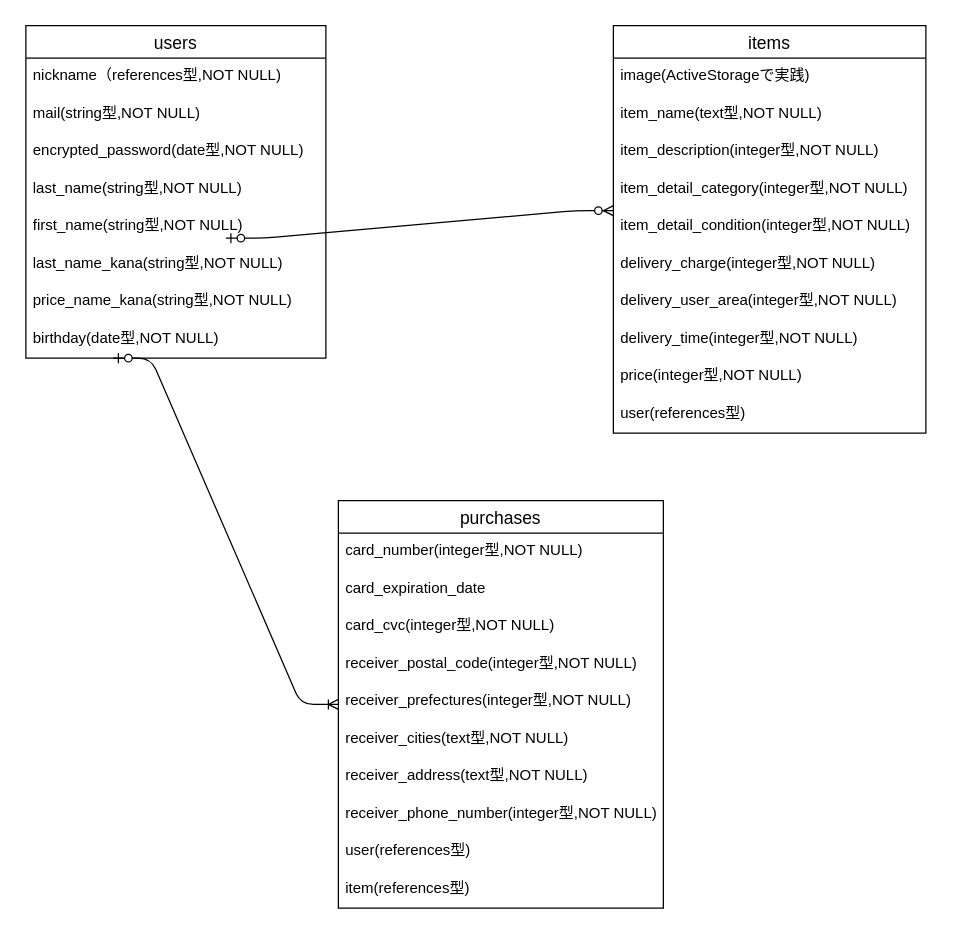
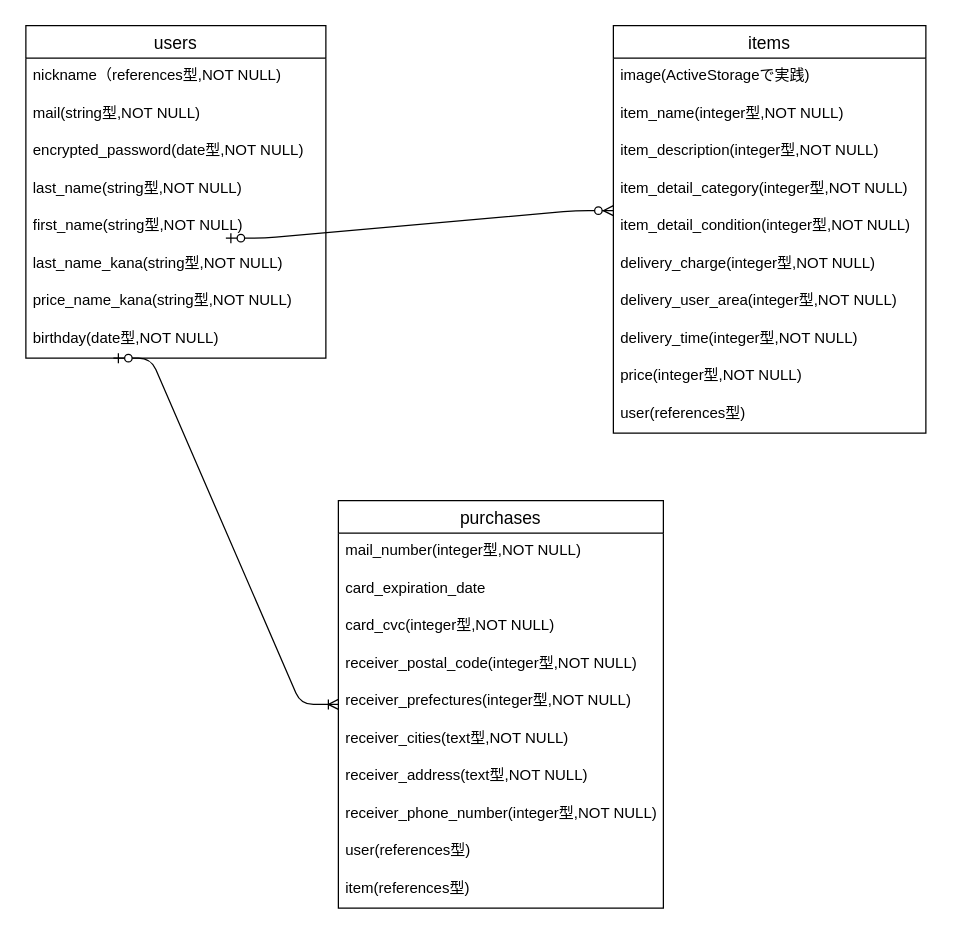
  <mxCell id="0" />
  <mxCell id="1" parent="0" />
  <mxCell id="2" value="users" style="swimlane;fontStyle=0;childLayout=stackLayout;horizontal=1;startSize=26;horizontalStack=0;resizeParent=1;resizeParentMax=0;resizeLast=0;collapsible=1;marginBottom=0;align=center;fontSize=14;" vertex="1" parent="1"><mxGeometry x="20" y="20" width="240" height="266" as="geometry"><mxRectangle x="80" y="290" width="70" height="26" as="alternateBounds" /></mxGeometry></mxCell>
  <mxCell id="3" value="nickname（references型,NOT NULL)" style="text;strokeColor=none;fillColor=none;spacingLeft=4;spacingRight=4;overflow=hidden;rotatable=0;points=[[0,0.5],[1,0.5]];portConstraint=eastwest;fontSize=12;" vertex="1" parent="2"><mxGeometry y="26" width="240" height="30" as="geometry" /></mxCell>
  <mxCell id="4" value="mail(string型,NOT NULL)" style="text;strokeColor=none;fillColor=none;spacingLeft=4;spacingRight=4;overflow=hidden;rotatable=0;points=[[0,0.5],[1,0.5]];portConstraint=eastwest;fontSize=12;" vertex="1" parent="2"><mxGeometry y="56" width="240" height="30" as="geometry" /></mxCell>
  <mxCell id="5" value="encrypted_password(date型,NOT NULL)" style="text;strokeColor=none;fillColor=none;spacingLeft=4;spacingRight=4;overflow=hidden;rotatable=0;points=[[0,0.5],[1,0.5]];portConstraint=eastwest;fontSize=12;" vertex="1" parent="2"><mxGeometry y="86" width="240" height="30" as="geometry" /></mxCell>
  <mxCell id="6" value="last_name(string型,NOT NULL)" style="text;strokeColor=none;fillColor=none;spacingLeft=4;spacingRight=4;overflow=hidden;rotatable=0;points=[[0,0.5],[1,0.5]];portConstraint=eastwest;fontSize=12;" vertex="1" parent="2"><mxGeometry y="116" width="240" height="30" as="geometry" /></mxCell>
  <mxCell id="7" value="first_name(string型,NOT NULL)" style="text;strokeColor=none;fillColor=none;spacingLeft=4;spacingRight=4;overflow=hidden;rotatable=0;points=[[0,0.5],[1,0.5]];portConstraint=eastwest;fontSize=12;" vertex="1" parent="2"><mxGeometry y="146" width="240" height="30" as="geometry" /></mxCell>
  <mxCell id="8" value="last_name_kana(string型,NOT NULL)" style="text;strokeColor=none;fillColor=none;spacingLeft=4;spacingRight=4;overflow=hidden;rotatable=0;points=[[0,0.5],[1,0.5]];portConstraint=eastwest;fontSize=12;" vertex="1" parent="2"><mxGeometry y="176" width="240" height="30" as="geometry" /></mxCell>
  <mxCell id="9" value="price_name_kana(string型,NOT NULL)" style="text;strokeColor=none;fillColor=none;spacingLeft=4;spacingRight=4;overflow=hidden;rotatable=0;points=[[0,0.5],[1,0.5]];portConstraint=eastwest;fontSize=12;" vertex="1" parent="2"><mxGeometry y="206" width="240" height="30" as="geometry" /></mxCell>
  <mxCell id="10" value="birthday(date型,NOT NULL)" style="text;strokeColor=none;fillColor=none;spacingLeft=4;spacingRight=4;overflow=hidden;rotatable=0;points=[[0,0.5],[1,0.5]];portConstraint=eastwest;fontSize=12;" vertex="1" parent="2"><mxGeometry y="236" width="240" height="30" as="geometry" /></mxCell>
  <mxCell id="11" value="items" style="swimlane;fontStyle=0;childLayout=stackLayout;horizontal=1;startSize=26;horizontalStack=0;resizeParent=1;resizeParentMax=0;resizeLast=0;collapsible=1;marginBottom=0;align=center;fontSize=14;" vertex="1" parent="1"><mxGeometry x="490" y="20" width="250" height="326" as="geometry"><mxRectangle x="80" y="290" width="70" height="26" as="alternateBounds" /></mxGeometry></mxCell>
  <mxCell id="12" value="image(ActiveStorageで実践)&#10;" style="text;strokeColor=none;fillColor=none;spacingLeft=4;spacingRight=4;overflow=hidden;rotatable=0;points=[[0,0.5],[1,0.5]];portConstraint=eastwest;fontSize=12;" vertex="1" parent="11"><mxGeometry y="26" width="250" height="30" as="geometry" /></mxCell>
- <mxCell id="13" value="item_name(text型,NOT NULL)" style="text;strokeColor=none;fillColor=none;spacingLeft=4;spacingRight=4;overflow=hidden;rotatable=0;points=[[0,0.5],[1,0.5]];portConstraint=eastwest;fontSize=12;" vertex="1" parent="11"><mxGeometry y="56" width="250" height="30" as="geometry" /></mxCell>
+ <mxCell id="13" value="item_name(integer型,NOT NULL)" style="text;strokeColor=none;fillColor=none;spacingLeft=4;spacingRight=4;overflow=hidden;rotatable=0;points=[[0,0.5],[1,0.5]];portConstraint=eastwest;fontSize=12;" vertex="1" parent="11"><mxGeometry y="56" width="250" height="30" as="geometry" /></mxCell>
  <mxCell id="14" value="item_description(integer型,NOT NULL)" style="text;strokeColor=none;fillColor=none;spacingLeft=4;spacingRight=4;overflow=hidden;rotatable=0;points=[[0,0.5],[1,0.5]];portConstraint=eastwest;fontSize=12;" vertex="1" parent="11"><mxGeometry y="86" width="250" height="30" as="geometry" /></mxCell>
  <mxCell id="15" value="item_detail_category(integer型,NOT NULL)" style="text;strokeColor=none;fillColor=none;spacingLeft=4;spacingRight=4;overflow=hidden;rotatable=0;points=[[0,0.5],[1,0.5]];portConstraint=eastwest;fontSize=12;" vertex="1" parent="11"><mxGeometry y="116" width="250" height="30" as="geometry" /></mxCell>
  <mxCell id="16" value="item_detail_condition(integer型,NOT NULL)" style="text;strokeColor=none;fillColor=none;spacingLeft=4;spacingRight=4;overflow=hidden;rotatable=0;points=[[0,0.5],[1,0.5]];portConstraint=eastwest;fontSize=12;" vertex="1" parent="11"><mxGeometry y="146" width="250" height="30" as="geometry" /></mxCell>
  <mxCell id="17" value="delivery_charge(integer型,NOT NULL)" style="text;strokeColor=none;fillColor=none;spacingLeft=4;spacingRight=4;overflow=hidden;rotatable=0;points=[[0,0.5],[1,0.5]];portConstraint=eastwest;fontSize=12;" vertex="1" parent="11"><mxGeometry y="176" width="250" height="30" as="geometry" /></mxCell>
  <mxCell id="18" value="delivery_user_area(integer型,NOT NULL)" style="text;strokeColor=none;fillColor=none;spacingLeft=4;spacingRight=4;overflow=hidden;rotatable=0;points=[[0,0.5],[1,0.5]];portConstraint=eastwest;fontSize=12;" vertex="1" parent="11"><mxGeometry y="206" width="250" height="30" as="geometry" /></mxCell>
  <mxCell id="19" value="delivery_time(integer型,NOT NULL)" style="text;strokeColor=none;fillColor=none;spacingLeft=4;spacingRight=4;overflow=hidden;rotatable=0;points=[[0,0.5],[1,0.5]];portConstraint=eastwest;fontSize=12;" vertex="1" parent="11"><mxGeometry y="236" width="250" height="30" as="geometry" /></mxCell>
  <mxCell id="20" value="price(integer型,NOT NULL)" style="text;strokeColor=none;fillColor=none;spacingLeft=4;spacingRight=4;overflow=hidden;rotatable=0;points=[[0,0.5],[1,0.5]];portConstraint=eastwest;fontSize=12;" vertex="1" parent="11"><mxGeometry y="266" width="250" height="30" as="geometry" /></mxCell>
  <mxCell id="21" value="user(references型)" style="text;strokeColor=none;fillColor=none;spacingLeft=4;spacingRight=4;overflow=hidden;rotatable=0;points=[[0,0.5],[1,0.5]];portConstraint=eastwest;fontSize=12;" vertex="1" parent="11"><mxGeometry y="296" width="250" height="30" as="geometry" /></mxCell>
  <mxCell id="22" value="purchases" style="swimlane;fontStyle=0;childLayout=stackLayout;horizontal=1;startSize=26;horizontalStack=0;resizeParent=1;resizeParentMax=0;resizeLast=0;collapsible=1;marginBottom=0;align=center;fontSize=14;" vertex="1" parent="1"><mxGeometry x="270" y="400" width="260" height="326" as="geometry" /></mxCell>
- <mxCell id="23" value="card_number(integer型,NOT NULL)" style="text;strokeColor=none;fillColor=none;spacingLeft=4;spacingRight=4;overflow=hidden;rotatable=0;points=[[0,0.5],[1,0.5]];portConstraint=eastwest;fontSize=12;" vertex="1" parent="22"><mxGeometry y="26" width="260" height="30" as="geometry" /></mxCell>
+ <mxCell id="23" value="mail_number(integer型,NOT NULL)" style="text;strokeColor=none;fillColor=none;spacingLeft=4;spacingRight=4;overflow=hidden;rotatable=0;points=[[0,0.5],[1,0.5]];portConstraint=eastwest;fontSize=12;" vertex="1" parent="22"><mxGeometry y="26" width="260" height="30" as="geometry" /></mxCell>
  <mxCell id="24" value="card_expiration_date" style="text;strokeColor=none;fillColor=none;spacingLeft=4;spacingRight=4;overflow=hidden;rotatable=0;points=[[0,0.5],[1,0.5]];portConstraint=eastwest;fontSize=12;" vertex="1" parent="22"><mxGeometry y="56" width="260" height="30" as="geometry" /></mxCell>
  <mxCell id="25" value="card_cvc(integer型,NOT NULL)" style="text;strokeColor=none;fillColor=none;spacingLeft=4;spacingRight=4;overflow=hidden;rotatable=0;points=[[0,0.5],[1,0.5]];portConstraint=eastwest;fontSize=12;" vertex="1" parent="22"><mxGeometry y="86" width="260" height="30" as="geometry" /></mxCell>
  <mxCell id="26" value="receiver_postal_code(integer型,NOT NULL)" style="text;strokeColor=none;fillColor=none;spacingLeft=4;spacingRight=4;overflow=hidden;rotatable=0;points=[[0,0.5],[1,0.5]];portConstraint=eastwest;fontSize=12;" vertex="1" parent="22"><mxGeometry y="116" width="260" height="30" as="geometry" /></mxCell>
  <mxCell id="27" value="receiver_prefectures(integer型,NOT NULL)" style="text;strokeColor=none;fillColor=none;spacingLeft=4;spacingRight=4;overflow=hidden;rotatable=0;points=[[0,0.5],[1,0.5]];portConstraint=eastwest;fontSize=12;" vertex="1" parent="22"><mxGeometry y="146" width="260" height="30" as="geometry" /></mxCell>
  <mxCell id="28" value="receiver_cities(text型,NOT NULL)" style="text;strokeColor=none;fillColor=none;spacingLeft=4;spacingRight=4;overflow=hidden;rotatable=0;points=[[0,0.5],[1,0.5]];portConstraint=eastwest;fontSize=12;" vertex="1" parent="22"><mxGeometry y="176" width="260" height="30" as="geometry" /></mxCell>
  <mxCell id="29" value="receiver_address(text型,NOT NULL)" style="text;strokeColor=none;fillColor=none;spacingLeft=4;spacingRight=4;overflow=hidden;rotatable=0;points=[[0,0.5],[1,0.5]];portConstraint=eastwest;fontSize=12;" vertex="1" parent="22"><mxGeometry y="206" width="260" height="30" as="geometry" /></mxCell>
  <mxCell id="30" value="receiver_phone_number(integer型,NOT NULL)" style="text;strokeColor=none;fillColor=none;spacingLeft=4;spacingRight=4;overflow=hidden;rotatable=0;points=[[0,0.5],[1,0.5]];portConstraint=eastwest;fontSize=12;" vertex="1" parent="22"><mxGeometry y="236" width="260" height="30" as="geometry" /></mxCell>
  <mxCell id="31" value="user(references型)" style="text;strokeColor=none;fillColor=none;spacingLeft=4;spacingRight=4;overflow=hidden;rotatable=0;points=[[0,0.5],[1,0.5]];portConstraint=eastwest;fontSize=12;" vertex="1" parent="22"><mxGeometry y="266" width="260" height="30" as="geometry" /></mxCell>
  <mxCell id="32" value="item(references型)" style="text;strokeColor=none;fillColor=none;spacingLeft=4;spacingRight=4;overflow=hidden;rotatable=0;points=[[0,0.5],[1,0.5]];portConstraint=eastwest;fontSize=12;" vertex="1" parent="22"><mxGeometry y="296" width="260" height="30" as="geometry" /></mxCell>
  <mxCell id="33" value="" style="edgeStyle=entityRelationEdgeStyle;fontSize=12;html=1;endArrow=ERzeroToMany;startArrow=ERzeroToOne;" edge="1" parent="1"><mxGeometry width="100" height="100" relative="1" as="geometry"><mxPoint x="180" y="190" as="sourcePoint" /><mxPoint x="490" y="168" as="targetPoint" /></mxGeometry></mxCell>
  <mxCell id="34" value="" style="edgeStyle=entityRelationEdgeStyle;fontSize=12;html=1;endArrow=ERoneToMany;startArrow=ERzeroToOne;" edge="1" parent="1" target="22"><mxGeometry width="100" height="100" relative="1" as="geometry"><mxPoint x="90" y="286" as="sourcePoint" /><mxPoint x="190" y="186" as="targetPoint" /></mxGeometry></mxCell>
